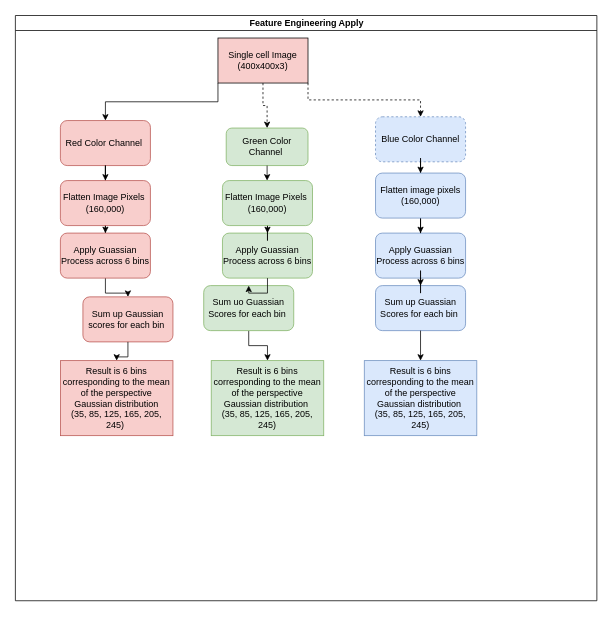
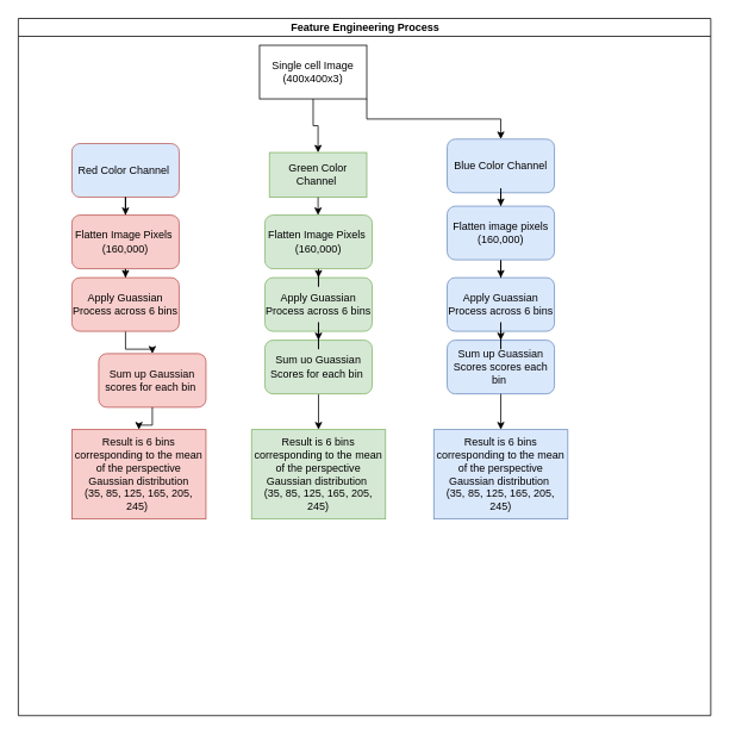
  <mxCell id="0" />
  <mxCell id="1" parent="0" />
- <mxCell id="2" value="Feature Engineering Apply&lt;br&gt;" style="swimlane;html=1;startSize=20;horizontal=1;containerType=tree;glass=0;" parent="1" vertex="1"><mxGeometry x="20" y="20" width="775" height="780" as="geometry" /></mxCell>
- <mxCell id="3" value="Single cell Image (400x400x3)" style="rounded=0;whiteSpace=wrap;html=1;fillColor=#f8cecc;" vertex="1" parent="2"><mxGeometry x="270" y="30" width="120" height="60" as="geometry" /></mxCell>
- <mxCell id="4" value="Red Color Channel&amp;nbsp;" style="rounded=1;whiteSpace=wrap;html=1;fillColor=#f8cecc;strokeColor=#b85450;" vertex="1" parent="2"><mxGeometry x="60" y="140" width="120" height="60" as="geometry" /></mxCell>
- <mxCell id="5" style="edgeStyle=orthogonalEdgeStyle;rounded=0;orthogonalLoop=1;jettySize=auto;html=1;exitX=0;exitY=1;exitDx=0;exitDy=0;" edge="1" parent="2" source="3" target="4"><mxGeometry relative="1" as="geometry"><mxPoint x="241" y="140" as="targetPoint" /></mxGeometry></mxCell>
- <mxCell id="6" value="Blue Color Channel" style="rounded=1;whiteSpace=wrap;html=1;fillColor=#dae8fc;strokeColor=#6c8ebf;dashed=1;" vertex="1" parent="2"><mxGeometry x="480" y="135" width="120" height="60" as="geometry" /></mxCell>
- <mxCell id="7" style="edgeStyle=orthogonalEdgeStyle;rounded=0;orthogonalLoop=1;jettySize=auto;html=1;exitX=1;exitY=1;exitDx=0;exitDy=0;dashed=1;" edge="1" parent="2" source="3" target="6"><mxGeometry relative="1" as="geometry"><mxPoint x="421" y="140" as="targetPoint" /></mxGeometry></mxCell>
- <mxCell id="8" value="Green Color Channel&amp;nbsp;" style="rounded=1;whiteSpace=wrap;html=1;fillColor=#d5e8d4;strokeColor=#82b366;" vertex="1" parent="2"><mxGeometry x="281" y="150" width="109" height="50" as="geometry" /></mxCell>
- <mxCell id="9" style="edgeStyle=orthogonalEdgeStyle;rounded=0;orthogonalLoop=1;jettySize=auto;html=1;exitX=0.5;exitY=1;exitDx=0;exitDy=0;dashed=1;" edge="1" parent="2" source="3" target="8"><mxGeometry relative="1" as="geometry"><mxPoint x="361" y="140" as="targetPoint" /></mxGeometry></mxCell>
+ <mxCell id="2" value="Feature Engineering Process&lt;br&gt;" style="swimlane;html=1;startSize=20;horizontal=1;containerType=tree;glass=0;" parent="1" vertex="1"><mxGeometry x="20" y="20" width="775" height="780" as="geometry" /></mxCell>
+ <mxCell id="3" value="Single cell Image (400x400x3)" style="rounded=0;whiteSpace=wrap;html=1;" vertex="1" parent="2"><mxGeometry x="270" y="30" width="120" height="60" as="geometry" /></mxCell>
+ <mxCell id="4" value="Red Color Channel&amp;nbsp;" style="rounded=1;whiteSpace=wrap;html=1;fillColor=#dae8fc;strokeColor=#b85450;" vertex="1" parent="2"><mxGeometry x="60" y="140" width="120" height="60" as="geometry" /></mxCell>
+ <mxCell id="6" value="Blue Color Channel" style="rounded=1;whiteSpace=wrap;html=1;fillColor=#dae8fc;strokeColor=#6c8ebf;" vertex="1" parent="2"><mxGeometry x="480" y="135" width="120" height="60" as="geometry" /></mxCell>
+ <mxCell id="7" style="edgeStyle=orthogonalEdgeStyle;rounded=0;orthogonalLoop=1;jettySize=auto;html=1;exitX=1;exitY=1;exitDx=0;exitDy=0;" edge="1" parent="2" source="3" target="6"><mxGeometry relative="1" as="geometry"><mxPoint x="421" y="140" as="targetPoint" /></mxGeometry></mxCell>
+ <mxCell id="8" value="Green Color Channel&amp;nbsp;" style="whiteSpace=wrap;html=1;fillColor=#d5e8d4;strokeColor=#82b366;rounded=0;" vertex="1" parent="2"><mxGeometry x="281" y="150" width="109" height="50" as="geometry" /></mxCell>
+ <mxCell id="9" style="edgeStyle=orthogonalEdgeStyle;rounded=0;orthogonalLoop=1;jettySize=auto;html=1;exitX=0.5;exitY=1;exitDx=0;exitDy=0;" edge="1" parent="2" source="3" target="8"><mxGeometry relative="1" as="geometry"><mxPoint x="361" y="140" as="targetPoint" /></mxGeometry></mxCell>
  <mxCell id="10" value="Apply Guassian Process across 6 bins" style="rounded=1;whiteSpace=wrap;html=1;fillColor=#d5e8d4;strokeColor=#82b366;" vertex="1" parent="2"><mxGeometry x="276" y="290" width="120" height="60" as="geometry" /></mxCell>
  <mxCell id="11" value="Apply Guassian Process across 6 bins" style="rounded=1;whiteSpace=wrap;html=1;fillColor=#dae8fc;strokeColor=#6c8ebf;" vertex="1" parent="2"><mxGeometry x="480" y="290" width="120" height="60" as="geometry" /></mxCell>
  <mxCell id="12" value="Sum up Gaussian scores for each bin&amp;nbsp;" style="rounded=1;whiteSpace=wrap;html=1;fillColor=#f8cecc;strokeColor=#b85450;" vertex="1" parent="2"><mxGeometry x="90" y="375" width="120" height="60" as="geometry" /></mxCell>
  <mxCell id="13" style="edgeStyle=orthogonalEdgeStyle;rounded=0;orthogonalLoop=1;jettySize=auto;html=1;exitX=0.5;exitY=1;exitDx=0;exitDy=0;entryX=0.5;entryY=0;entryDx=0;entryDy=0;" edge="1" parent="2" source="14" target="18"><mxGeometry relative="1" as="geometry" /></mxCell>
- <mxCell id="14" value="Sum uo Guassian Scores for each bin&amp;nbsp;" style="rounded=1;whiteSpace=wrap;html=1;fillColor=#d5e8d4;strokeColor=#82b366;" vertex="1" parent="2"><mxGeometry x="251" y="360" width="120" height="60" as="geometry" /></mxCell>
+ <mxCell id="14" value="Sum uo Guassian Scores for each bin&amp;nbsp;" style="rounded=1;whiteSpace=wrap;html=1;fillColor=#d5e8d4;strokeColor=#82b366;" vertex="1" parent="2"><mxGeometry x="276" y="360" width="120" height="60" as="geometry" /></mxCell>
  <mxCell id="15" style="edgeStyle=orthogonalEdgeStyle;rounded=0;orthogonalLoop=1;jettySize=auto;html=1;exitX=0.5;exitY=1;exitDx=0;exitDy=0;" edge="1" parent="2" source="10" target="14"><mxGeometry relative="1" as="geometry"><mxPoint x="336" y="380" as="targetPoint" /></mxGeometry></mxCell>
- <mxCell id="16" value="Sum up Guassian Scores for each bin&amp;nbsp;" style="rounded=1;whiteSpace=wrap;html=1;fillColor=#dae8fc;strokeColor=#6c8ebf;" vertex="1" parent="2"><mxGeometry x="480" y="360" width="120" height="60" as="geometry" /></mxCell>
+ <mxCell id="16" value="Sum up Guassian Scores scores each bin&amp;nbsp;" style="rounded=1;whiteSpace=wrap;html=1;fillColor=#dae8fc;strokeColor=#6c8ebf;" vertex="1" parent="2"><mxGeometry x="480" y="360" width="120" height="60" as="geometry" /></mxCell>
  <mxCell id="17" style="edgeStyle=orthogonalEdgeStyle;rounded=0;orthogonalLoop=1;jettySize=auto;html=1;exitX=0.5;exitY=1;exitDx=0;exitDy=0;" edge="1" parent="2" source="11" target="16"><mxGeometry relative="1" as="geometry"><mxPoint x="540" y="370" as="targetPoint" /></mxGeometry></mxCell>
  <mxCell id="18" value="Result is 6 bins corresponding to the mean of the perspective Gaussian distribution&amp;nbsp;&lt;br&gt;(35, 85, 125, 165, 205, 245)" style="rounded=0;whiteSpace=wrap;html=1;fillColor=#d5e8d4;strokeColor=#82b366;" vertex="1" parent="2"><mxGeometry x="261" y="460" width="150" height="100" as="geometry" /></mxCell>
  <mxCell id="19" value="Result is 6 bins corresponding to the mean of the perspective Gaussian distribution&amp;nbsp;&lt;br&gt;(35, 85, 125, 165, 205, 245)" style="rounded=0;whiteSpace=wrap;html=1;fillColor=#dae8fc;strokeColor=#6c8ebf;" vertex="1" parent="2"><mxGeometry x="465" y="460" width="150" height="100" as="geometry" /></mxCell>
  <mxCell id="20" style="edgeStyle=orthogonalEdgeStyle;rounded=0;orthogonalLoop=1;jettySize=auto;html=1;exitX=0.5;exitY=1;exitDx=0;exitDy=0;entryX=0.5;entryY=0;entryDx=0;entryDy=0;" edge="1" parent="2" source="16" target="19"><mxGeometry relative="1" as="geometry"><mxPoint x="540" y="450" as="targetPoint" /></mxGeometry></mxCell>
  <mxCell id="21" style="edgeStyle=orthogonalEdgeStyle;rounded=0;orthogonalLoop=1;jettySize=auto;html=1;exitX=0.5;exitY=1;exitDx=0;exitDy=0;" edge="1" parent="1" source="4" target="29"><mxGeometry relative="1" as="geometry"><mxPoint x="140" y="270" as="targetPoint" /></mxGeometry></mxCell>
  <mxCell id="22" style="edgeStyle=orthogonalEdgeStyle;rounded=0;orthogonalLoop=1;jettySize=auto;html=1;exitX=0.5;exitY=1;exitDx=0;exitDy=0;" edge="1" parent="1" source="8" target="27"><mxGeometry relative="1" as="geometry"><mxPoint x="356" y="270" as="targetPoint" /></mxGeometry></mxCell>
  <mxCell id="23" style="edgeStyle=orthogonalEdgeStyle;rounded=0;orthogonalLoop=1;jettySize=auto;html=1;exitX=0.5;exitY=1;exitDx=0;exitDy=0;" edge="1" parent="1" source="6" target="25"><mxGeometry relative="1" as="geometry"><mxPoint x="560" y="260" as="targetPoint" /></mxGeometry></mxCell>
  <mxCell id="24" style="edgeStyle=orthogonalEdgeStyle;rounded=0;orthogonalLoop=1;jettySize=auto;html=1;exitX=0.5;exitY=1;exitDx=0;exitDy=0;" edge="1" parent="1" source="25" target="11"><mxGeometry relative="1" as="geometry"><mxPoint x="560" y="320" as="targetPoint" /></mxGeometry></mxCell>
  <mxCell id="25" value="Flatten image pixels&lt;br&gt;(160,000)" style="rounded=1;whiteSpace=wrap;html=1;fillColor=#dae8fc;strokeColor=#6c8ebf;" vertex="1" parent="1"><mxGeometry x="500" y="230" width="120" height="60" as="geometry" /></mxCell>
  <mxCell id="26" style="edgeStyle=orthogonalEdgeStyle;rounded=0;orthogonalLoop=1;jettySize=auto;html=1;exitX=0.5;exitY=1;exitDx=0;exitDy=0;" edge="1" parent="1" source="27" target="10"><mxGeometry relative="1" as="geometry"><mxPoint x="356" y="330" as="targetPoint" /></mxGeometry></mxCell>
  <mxCell id="27" value="Flatten Image Pixels&amp;nbsp;&lt;br&gt;(160,000)" style="rounded=1;whiteSpace=wrap;html=1;fillColor=#d5e8d4;strokeColor=#82b366;" vertex="1" parent="1"><mxGeometry x="296" y="240" width="120" height="60" as="geometry" /></mxCell>
  <mxCell id="28" style="edgeStyle=orthogonalEdgeStyle;rounded=0;orthogonalLoop=1;jettySize=auto;html=1;exitX=0.5;exitY=1;exitDx=0;exitDy=0;" edge="1" parent="1" source="29" target="31"><mxGeometry relative="1" as="geometry"><mxPoint x="140" y="340" as="targetPoint" /></mxGeometry></mxCell>
  <mxCell id="29" value="Flatten Image Pixels&amp;nbsp;&lt;br&gt;(160,000)" style="rounded=1;whiteSpace=wrap;html=1;fillColor=#f8cecc;strokeColor=#b85450;" vertex="1" parent="1"><mxGeometry x="80" y="240" width="120" height="60" as="geometry" /></mxCell>
  <mxCell id="30" style="edgeStyle=orthogonalEdgeStyle;rounded=0;orthogonalLoop=1;jettySize=auto;html=1;" edge="1" parent="1" source="31" target="12"><mxGeometry relative="1" as="geometry"><mxPoint x="140" y="400" as="targetPoint" /></mxGeometry></mxCell>
  <mxCell id="31" value="Apply Guassian Process across 6 bins" style="rounded=1;whiteSpace=wrap;html=1;fillColor=#f8cecc;strokeColor=#b85450;" vertex="1" parent="1"><mxGeometry x="80" y="310" width="120" height="60" as="geometry" /></mxCell>
  <mxCell id="32" style="edgeStyle=orthogonalEdgeStyle;rounded=0;orthogonalLoop=1;jettySize=auto;html=1;exitX=0.5;exitY=1;exitDx=0;exitDy=0;" edge="1" parent="1" source="12" target="33"><mxGeometry relative="1" as="geometry"><mxPoint x="140" y="510" as="targetPoint" /></mxGeometry></mxCell>
  <mxCell id="33" value="Result is 6 bins corresponding to the mean of the perspective Gaussian distribution&lt;br&gt;(35, 85, 125, 165, 205, 245)&amp;nbsp;" style="rounded=0;whiteSpace=wrap;html=1;fillColor=#f8cecc;strokeColor=#b85450;" vertex="1" parent="1"><mxGeometry x="80" y="480" width="150" height="100" as="geometry" /></mxCell>
